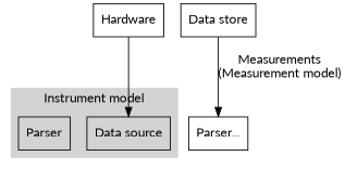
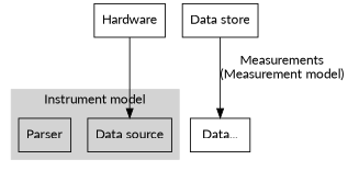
  digraph {
    fontname=Lato
    rankdir=TB
    node [fontname=Lato shape=rect]
    edge [fontname=Lato]
    "Data source"
    Parser
    Hardware
    "Data store"
-   "Parser..."
+   "Parser..." [label="Data..."]
    subgraph cluster_1 {
      color=lightgrey
      label="Instrument model"
      style=filled
      "Data source"
      Parser
    }
    Hardware -> "Data source"
    "Data store" -> "Parser..." [label="Measurements\n(Measurement model)"]
  }
